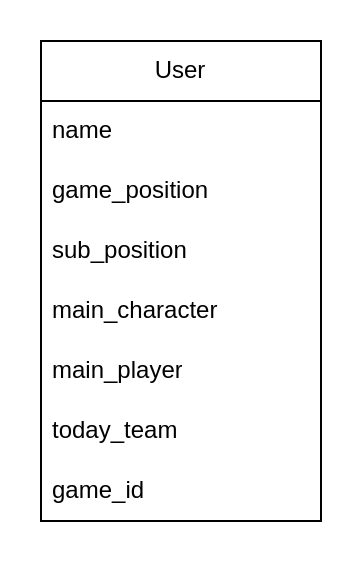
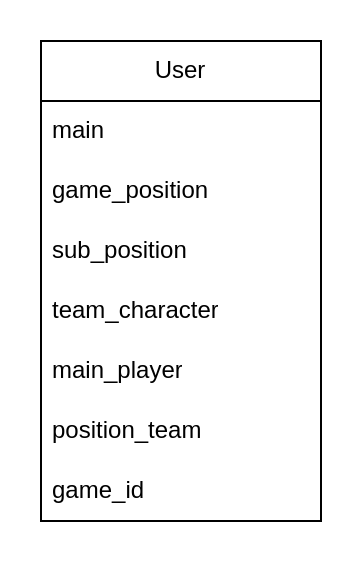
  <mxCell id="0" />
  <mxCell id="1" parent="0" />
  <mxCell id="2" value="User" style="swimlane;fontStyle=0;childLayout=stackLayout;horizontal=1;startSize=30;horizontalStack=0;resizeParent=1;resizeParentMax=0;resizeLast=0;collapsible=1;marginBottom=0;whiteSpace=wrap;html=1;" vertex="1" parent="1"><mxGeometry x="20" y="20" width="140" height="240" as="geometry" /></mxCell>
- <mxCell id="3" value="name" style="text;strokeColor=none;fillColor=none;align=left;verticalAlign=middle;spacingLeft=4;spacingRight=4;overflow=hidden;points=[[0,0.5],[1,0.5]];portConstraint=eastwest;rotatable=0;whiteSpace=wrap;html=1;" vertex="1" parent="2"><mxGeometry y="30" width="140" height="30" as="geometry" /></mxCell>
+ <mxCell id="3" value="main" style="text;strokeColor=none;fillColor=none;align=left;verticalAlign=middle;spacingLeft=4;spacingRight=4;overflow=hidden;points=[[0,0.5],[1,0.5]];portConstraint=eastwest;rotatable=0;whiteSpace=wrap;html=1;" vertex="1" parent="2"><mxGeometry y="30" width="140" height="30" as="geometry" /></mxCell>
  <mxCell id="4" value="game_position" style="text;strokeColor=none;fillColor=none;align=left;verticalAlign=middle;spacingLeft=4;spacingRight=4;overflow=hidden;points=[[0,0.5],[1,0.5]];portConstraint=eastwest;rotatable=0;whiteSpace=wrap;html=1;" vertex="1" parent="2"><mxGeometry y="60" width="140" height="30" as="geometry" /></mxCell>
  <mxCell id="5" value="sub_position" style="text;strokeColor=none;fillColor=none;align=left;verticalAlign=middle;spacingLeft=4;spacingRight=4;overflow=hidden;points=[[0,0.5],[1,0.5]];portConstraint=eastwest;rotatable=0;whiteSpace=wrap;html=1;" vertex="1" parent="2"><mxGeometry y="90" width="140" height="30" as="geometry" /></mxCell>
- <mxCell id="6" value="main_character" style="text;strokeColor=none;fillColor=none;align=left;verticalAlign=middle;spacingLeft=4;spacingRight=4;overflow=hidden;points=[[0,0.5],[1,0.5]];portConstraint=eastwest;rotatable=0;whiteSpace=wrap;html=1;" vertex="1" parent="2"><mxGeometry y="120" width="140" height="30" as="geometry" /></mxCell>
+ <mxCell id="6" value="team_character" style="text;strokeColor=none;fillColor=none;align=left;verticalAlign=middle;spacingLeft=4;spacingRight=4;overflow=hidden;points=[[0,0.5],[1,0.5]];portConstraint=eastwest;rotatable=0;whiteSpace=wrap;html=1;" vertex="1" parent="2"><mxGeometry y="120" width="140" height="30" as="geometry" /></mxCell>
  <mxCell id="7" value="main_player" style="text;strokeColor=none;fillColor=none;align=left;verticalAlign=middle;spacingLeft=4;spacingRight=4;overflow=hidden;points=[[0,0.5],[1,0.5]];portConstraint=eastwest;rotatable=0;whiteSpace=wrap;html=1;" vertex="1" parent="2"><mxGeometry y="150" width="140" height="30" as="geometry" /></mxCell>
- <mxCell id="8" value="today_team" style="text;strokeColor=none;fillColor=none;align=left;verticalAlign=middle;spacingLeft=4;spacingRight=4;overflow=hidden;points=[[0,0.5],[1,0.5]];portConstraint=eastwest;rotatable=0;whiteSpace=wrap;html=1;" vertex="1" parent="2"><mxGeometry y="180" width="140" height="30" as="geometry" /></mxCell>
+ <mxCell id="8" value="position_team" style="text;strokeColor=none;fillColor=none;align=left;verticalAlign=middle;spacingLeft=4;spacingRight=4;overflow=hidden;points=[[0,0.5],[1,0.5]];portConstraint=eastwest;rotatable=0;whiteSpace=wrap;html=1;" vertex="1" parent="2"><mxGeometry y="180" width="140" height="30" as="geometry" /></mxCell>
  <mxCell id="9" value="game_id" style="text;strokeColor=none;fillColor=none;align=left;verticalAlign=middle;spacingLeft=4;spacingRight=4;overflow=hidden;points=[[0,0.5],[1,0.5]];portConstraint=eastwest;rotatable=0;whiteSpace=wrap;html=1;" vertex="1" parent="2"><mxGeometry y="210" width="140" height="30" as="geometry" /></mxCell>
